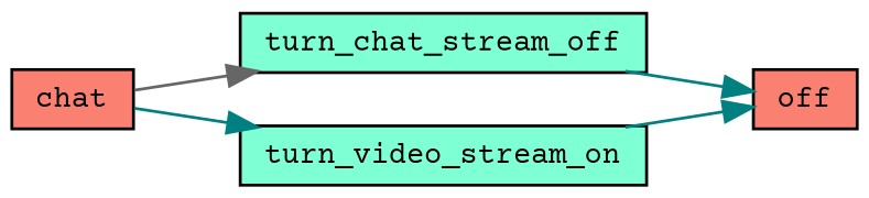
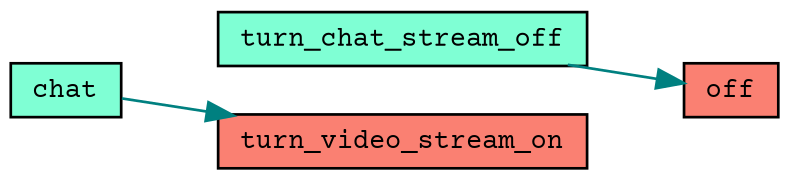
  digraph {
    fontname="Courier Prime"
    rankdir=LR
    node [color=black fillcolor=aquamarine fontname="Courier Prime" fontsize=10 shape=record style=filled]
    edge [color=teal fontname="Courier Prime" fontsize=10 labelfontname=Helvetica labelfontsize=10 style=solid]
-   n1 [fillcolor=salmon fontcolor=black height=0.2 label=chat width=0.4]
+   n1 [fontcolor=black height=0.2 label=chat width=0.4]
    n2 [height=0.2 label=turn_chat_stream_off width=0.4]
-   n3 [height=0.2 label=turn_video_stream_on width=0.4]
+   n3 [fillcolor=salmon height=0.2 label=turn_video_stream_on width=0.4]
    n4 [fillcolor=salmon height=0.2 label=off width=0.4]
-   n1 -> n2 [color=gray40]
    n1 -> n3
    n2 -> n4
-   n3 -> n4
  }
